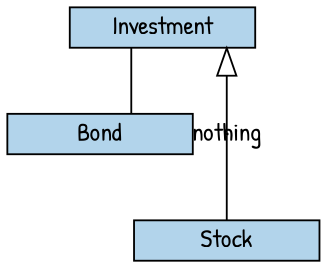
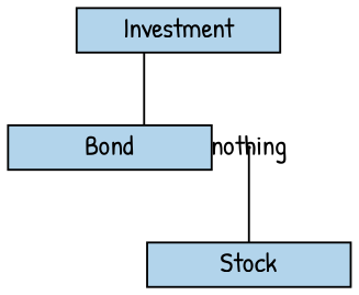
  digraph {
    fontname="Patrick Hand"
    rankdir=BT
    splines=ortho
    node [fixedsize=true fontname="Patrick Hand" shape=box fillcolor="#B2D4EB" style=filled]
    edge [arrowhead=none fontname="Patrick Hand"]
    nothing [height=0.00 shape=circle width=0.00 fillcolor="" style=""]
    Investment [height=0.3 width=1.4]
    Stock [height=0.3 width=1.4]
    Bond [height=0.3 width=1.4]
-   nothing -> Investment [arrowhead=onormal arrowsize=1.5]
    Stock -> nothing
    Bond -> Investment
  }
